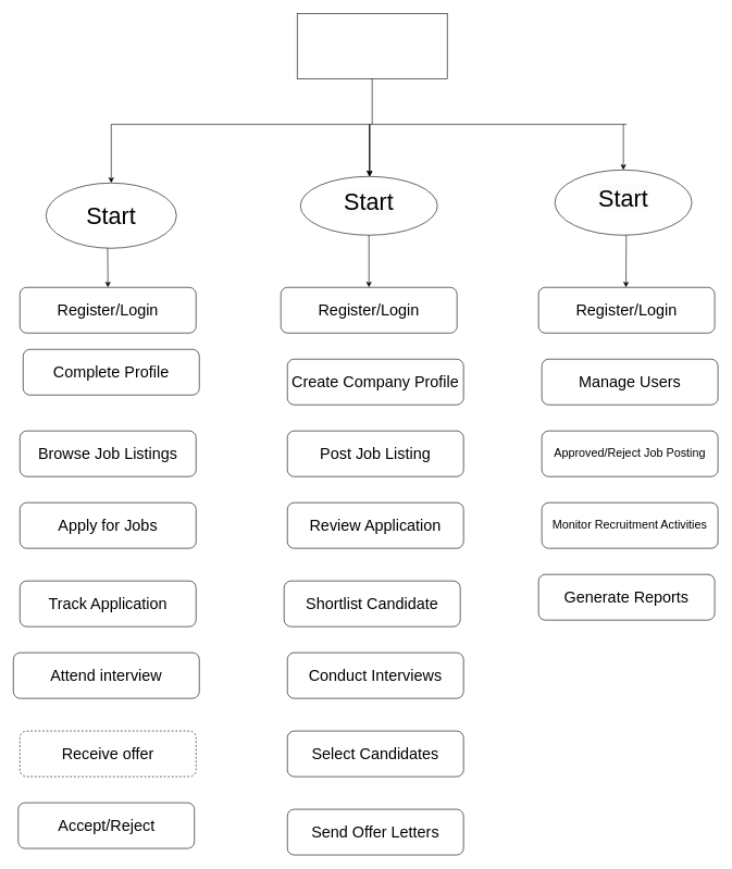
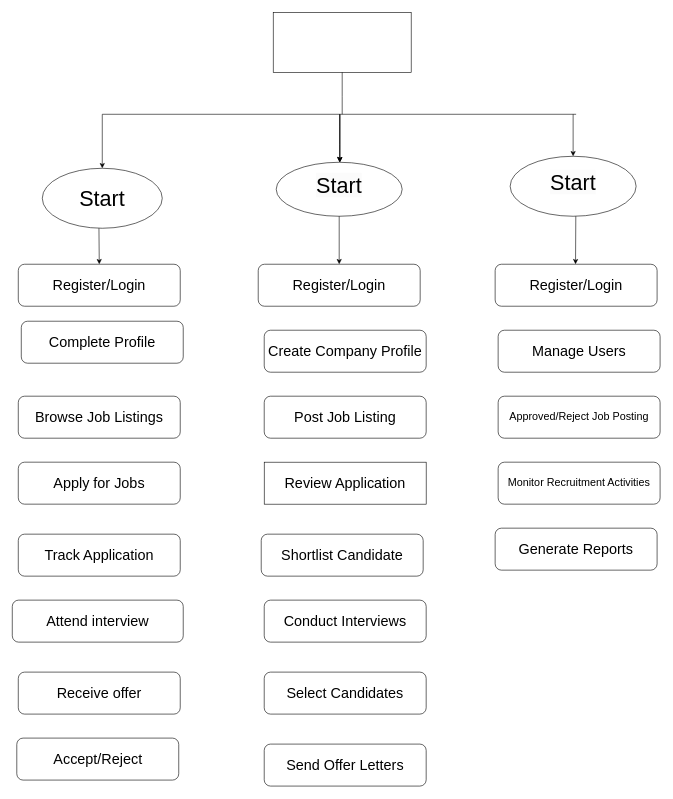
  <mxCell id="0" />
  <mxCell id="1" parent="0" />
  <mxCell id="2" value="&lt;font style=&quot;font-size: 36px;&quot;&gt;Start&lt;/font&gt;" style="ellipse;whiteSpace=wrap;html=1;" vertex="1" parent="1"><mxGeometry x="70" y="280" width="200" height="100" as="geometry" /></mxCell>
  <mxCell id="3" value="" style="rounded=0;whiteSpace=wrap;html=1;" vertex="1" parent="1"><mxGeometry x="455" width="230" height="100" as="geometry" y="20" /></mxCell>
  <mxCell id="4" value="&#10;&lt;span style=&quot;color: rgb(0, 0, 0); font-family: Helvetica; font-size: 36px; font-style: normal; font-variant-ligatures: normal; font-variant-caps: normal; font-weight: 400; letter-spacing: normal; orphans: 2; text-align: center; text-indent: 0px; text-transform: none; widows: 2; word-spacing: 0px; -webkit-text-stroke-width: 0px; white-space: normal; background-color: rgb(251, 251, 251); text-decoration-thickness: initial; text-decoration-style: initial; text-decoration-color: initial; display: inline !important; float: none;&quot;&gt;Start&lt;/span&gt;&#10;&#10;" style="ellipse;whiteSpace=wrap;html=1;" vertex="1" parent="1"><mxGeometry x="460" y="270" width="210" height="90" as="geometry" /></mxCell>
  <mxCell id="5" value="&#10;&lt;span style=&quot;color: rgb(0, 0, 0); font-family: Helvetica; font-size: 36px; font-style: normal; font-variant-ligatures: normal; font-variant-caps: normal; font-weight: 400; letter-spacing: normal; orphans: 2; text-align: center; text-indent: 0px; text-transform: none; widows: 2; word-spacing: 0px; -webkit-text-stroke-width: 0px; white-space: normal; background-color: rgb(251, 251, 251); text-decoration-thickness: initial; text-decoration-style: initial; text-decoration-color: initial; display: inline !important; float: none;&quot;&gt;Start&lt;/span&gt;&#10;&#10;" style="ellipse;whiteSpace=wrap;html=1;" vertex="1" parent="1"><mxGeometry x="850" y="260" width="210" height="100" as="geometry" /></mxCell>
  <mxCell id="6" value="" style="endArrow=none;html=1;rounded=0;" edge="1" parent="1"><mxGeometry width="50" height="50" relative="1" as="geometry"><mxPoint x="170" y="190" as="sourcePoint" /><mxPoint x="960" y="190" as="targetPoint" /></mxGeometry></mxCell>
  <mxCell id="7" value="" style="endArrow=classic;html=1;rounded=0;" edge="1" parent="1" target="2"><mxGeometry width="50" height="50" relative="1" as="geometry"><mxPoint x="170" y="190" as="sourcePoint" /><mxPoint x="700" y="470" as="targetPoint" /></mxGeometry></mxCell>
  <mxCell id="8" value="" style="endArrow=classic;html=1;rounded=0;" edge="1" parent="1"><mxGeometry width="50" height="50" relative="1" as="geometry"><mxPoint x="566" y="190" as="sourcePoint" /><mxPoint x="566" y="270" as="targetPoint" /></mxGeometry></mxCell>
  <mxCell id="9" value="" style="endArrow=classic;html=1;rounded=0;" edge="1" parent="1"><mxGeometry width="50" height="50" relative="1" as="geometry"><mxPoint x="566" y="190" as="sourcePoint" /><mxPoint x="566" y="270" as="targetPoint" /><Array as="points"><mxPoint x="566" y="240" /></Array></mxGeometry></mxCell>
  <mxCell id="10" value="" style="endArrow=classic;html=1;rounded=0;" edge="1" parent="1"><mxGeometry width="50" height="50" relative="1" as="geometry"><mxPoint x="566" y="190" as="sourcePoint" /><mxPoint x="566" y="270" as="targetPoint" /><Array as="points"><mxPoint x="566" y="210" /><mxPoint x="566" y="240" /></Array></mxGeometry></mxCell>
  <mxCell id="11" value="" style="endArrow=classic;html=1;rounded=0;entryX=0.5;entryY=0;entryDx=0;entryDy=0;" edge="1" parent="1" target="5"><mxGeometry width="50" height="50" relative="1" as="geometry"><mxPoint x="955" y="190" as="sourcePoint" /><mxPoint x="700" y="470" as="targetPoint" /></mxGeometry></mxCell>
  <mxCell id="12" value="&lt;font style=&quot;font-size: 24px;&quot;&gt;Register/Login&lt;/font&gt;" style="rounded=1;whiteSpace=wrap;html=1;" vertex="1" parent="1"><mxGeometry x="30" y="440" width="270" height="70" as="geometry" /></mxCell>
  <mxCell id="13" value="&lt;font style=&quot;font-size: 24px;&quot;&gt;Complete Profile&lt;/font&gt;" style="rounded=1;whiteSpace=wrap;html=1;" vertex="1" parent="1"><mxGeometry x="35" y="535" width="270" height="70" as="geometry" /></mxCell>
  <mxCell id="14" value="&lt;font style=&quot;font-size: 24px;&quot;&gt;Browse Job Listings&lt;/font&gt;" style="rounded=1;whiteSpace=wrap;html=1;" vertex="1" parent="1"><mxGeometry x="30" y="660" width="270" height="70" as="geometry" /></mxCell>
  <mxCell id="15" value="&lt;font style=&quot;font-size: 24px;&quot;&gt;Apply for Jobs&lt;/font&gt;" style="rounded=1;whiteSpace=wrap;html=1;" vertex="1" parent="1"><mxGeometry x="30" y="770" width="270" height="70" as="geometry" /></mxCell>
  <mxCell id="16" value="&lt;font style=&quot;font-size: 24px;&quot;&gt;Track Application&lt;/font&gt;" style="rounded=1;whiteSpace=wrap;html=1;" vertex="1" parent="1"><mxGeometry x="30" y="890" width="270" height="70" as="geometry" /></mxCell>
  <mxCell id="17" value="&lt;font style=&quot;font-size: 24px;&quot;&gt;Attend interview&lt;/font&gt;" style="rounded=1;whiteSpace=wrap;html=1;" vertex="1" parent="1"><mxGeometry x="20" y="1000" width="285" height="70" as="geometry" /></mxCell>
- <mxCell id="18" value="&lt;font style=&quot;font-size: 24px;&quot;&gt;Receive offer&lt;/font&gt;" style="rounded=1;whiteSpace=wrap;html=1;dashed=1;" vertex="1" parent="1"><mxGeometry x="30" y="1120" width="270" height="70" as="geometry" /></mxCell>
+ <mxCell id="18" value="&lt;font style=&quot;font-size: 24px;&quot;&gt;Receive offer&lt;/font&gt;" style="rounded=1;whiteSpace=wrap;html=1;" vertex="1" parent="1"><mxGeometry x="30" y="1120" width="270" height="70" as="geometry" /></mxCell>
  <mxCell id="19" value="&lt;font style=&quot;font-size: 24px;&quot;&gt;Accept/Reject&lt;/font&gt;" style="rounded=1;whiteSpace=wrap;html=1;" vertex="1" parent="1"><mxGeometry x="27.5" y="1230" width="270" height="70" as="geometry" /></mxCell>
  <mxCell id="20" value="&lt;span style=&quot;font-size: 24px;&quot;&gt;Register/Login&lt;/span&gt;" style="rounded=1;whiteSpace=wrap;html=1;" vertex="1" parent="1"><mxGeometry x="825" y="440" width="270" height="70" as="geometry" /></mxCell>
  <mxCell id="21" value="&lt;font style=&quot;font-size: 18px;&quot;&gt;Approved/Reject Job Posting&lt;/font&gt;" style="rounded=1;whiteSpace=wrap;html=1;" vertex="1" parent="1"><mxGeometry x="830" y="660" width="270" height="70" as="geometry" /></mxCell>
  <mxCell id="22" value="&lt;font style=&quot;font-size: 24px;&quot;&gt;Manage Users&lt;/font&gt;" style="rounded=1;whiteSpace=wrap;html=1;" vertex="1" parent="1"><mxGeometry x="830" y="550" width="270" height="70" as="geometry" /></mxCell>
  <mxCell id="23" value="&lt;font style=&quot;font-size: 24px;&quot;&gt;Select Candidates&lt;/font&gt;" style="rounded=1;whiteSpace=wrap;html=1;" vertex="1" parent="1"><mxGeometry x="440" y="1120" width="270" height="70" as="geometry" /></mxCell>
  <mxCell id="24" value="&lt;font style=&quot;font-size: 18px;&quot;&gt;Monitor Recruitment Activities&lt;/font&gt;" style="rounded=1;whiteSpace=wrap;html=1;" vertex="1" parent="1"><mxGeometry x="830" y="770" width="270" height="70" as="geometry" /></mxCell>
  <mxCell id="25" value="&lt;font style=&quot;font-size: 24px;&quot;&gt;Generate Reports&lt;/font&gt;" style="rounded=1;whiteSpace=wrap;html=1;" vertex="1" parent="1"><mxGeometry x="825" y="880" width="270" height="70" as="geometry" /></mxCell>
  <mxCell id="26" value="&lt;span style=&quot;font-size: 24px;&quot;&gt;Register/Login&lt;/span&gt;" style="rounded=1;whiteSpace=wrap;html=1;" vertex="1" parent="1"><mxGeometry x="430" y="440" width="270" height="70" as="geometry" /></mxCell>
  <mxCell id="27" value="&lt;font style=&quot;font-size: 24px;&quot;&gt;Create Company Profile&lt;/font&gt;" style="rounded=1;whiteSpace=wrap;html=1;" vertex="1" parent="1"><mxGeometry x="440" y="550" width="270" height="70" as="geometry" /></mxCell>
  <mxCell id="28" value="&lt;font style=&quot;font-size: 24px;&quot;&gt;Post Job Listing&lt;/font&gt;" style="rounded=1;whiteSpace=wrap;html=1;" vertex="1" parent="1"><mxGeometry x="440" y="660" width="270" height="70" as="geometry" /></mxCell>
- <mxCell id="29" value="&lt;font style=&quot;font-size: 24px;&quot;&gt;Review Application&lt;/font&gt;" style="rounded=1;whiteSpace=wrap;html=1;" vertex="1" parent="1"><mxGeometry x="440" y="770" width="270" height="70" as="geometry" /></mxCell>
+ <mxCell id="29" value="&lt;font style=&quot;font-size: 24px;&quot;&gt;Review Application&lt;/font&gt;" style="whiteSpace=wrap;html=1;rounded=0;" vertex="1" parent="1"><mxGeometry x="440" y="770" width="270" height="70" as="geometry" /></mxCell>
  <mxCell id="30" value="&lt;font style=&quot;font-size: 24px;&quot;&gt;Shortlist Candidate&lt;/font&gt;" style="rounded=1;whiteSpace=wrap;html=1;" vertex="1" parent="1"><mxGeometry x="435" y="890" width="270" height="70" as="geometry" /></mxCell>
  <mxCell id="31" value="&lt;font style=&quot;font-size: 24px;&quot;&gt;Conduct Interviews&lt;/font&gt;" style="rounded=1;whiteSpace=wrap;html=1;" vertex="1" parent="1"><mxGeometry x="440" y="1000" width="270" height="70" as="geometry" /></mxCell>
  <mxCell id="32" value="&lt;font style=&quot;font-size: 24px;&quot;&gt;Send Offer Letters&lt;/font&gt;" style="rounded=1;whiteSpace=wrap;html=1;" vertex="1" parent="1"><mxGeometry x="440" y="1240" width="270" height="70" as="geometry" /></mxCell>
  <mxCell id="33" value="" style="endArrow=none;html=1;rounded=0;exitX=0.5;exitY=1;exitDx=0;exitDy=0;" edge="1" parent="1" source="3"><mxGeometry width="50" height="50" relative="1" as="geometry"><mxPoint x="650" y="740" as="sourcePoint" /><mxPoint x="570" y="190" as="targetPoint" /><Array as="points"><mxPoint x="570" y="160" /></Array></mxGeometry></mxCell>
  <mxCell id="34" value="" style="endArrow=classic;html=1;rounded=0;entryX=0.5;entryY=0;entryDx=0;entryDy=0;" edge="1" parent="1" target="12"><mxGeometry width="50" height="50" relative="1" as="geometry"><mxPoint x="164.47" y="380" as="sourcePoint" /><mxPoint x="164.47" y="470" as="targetPoint" /></mxGeometry></mxCell>
  <mxCell id="35" value="" style="endArrow=classic;html=1;rounded=0;entryX=0.5;entryY=0;entryDx=0;entryDy=0;" edge="1" parent="1" target="26"><mxGeometry width="50" height="50" relative="1" as="geometry"><mxPoint x="565" y="360" as="sourcePoint" /><mxPoint x="570" y="430" as="targetPoint" /></mxGeometry></mxCell>
  <mxCell id="36" value="" style="endArrow=classic;html=1;rounded=0;" edge="1" parent="1"><mxGeometry width="50" height="50" relative="1" as="geometry"><mxPoint x="959.47" y="360" as="sourcePoint" /><mxPoint x="959" y="440" as="targetPoint" /></mxGeometry></mxCell>
